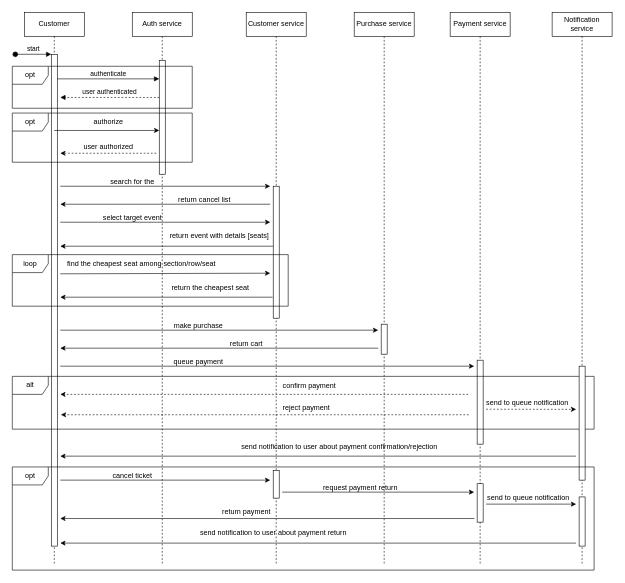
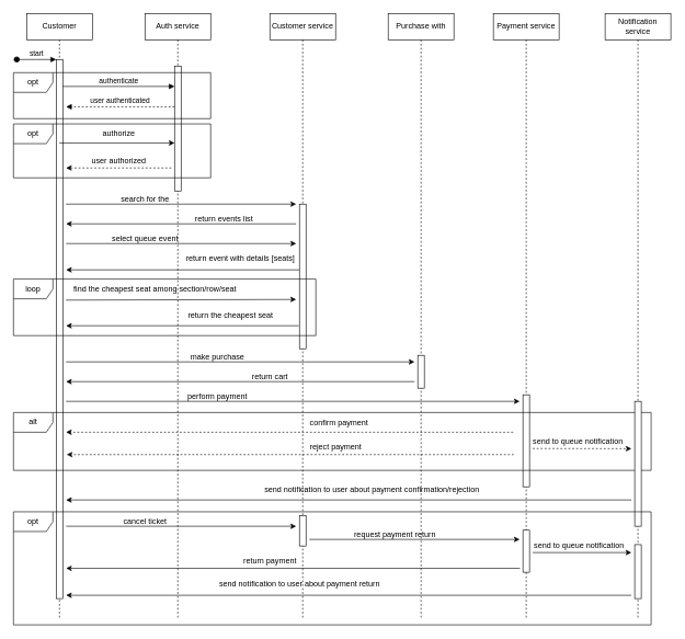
  <mxCell id="0" />
  <mxCell id="1" parent="0" />
  <mxCell id="2" value="Customer" style="shape=umlLifeline;perimeter=lifelinePerimeter;whiteSpace=wrap;html=1;container=0;dropTarget=0;collapsible=0;recursiveResize=0;outlineConnect=0;portConstraint=eastwest;newEdgeStyle={&quot;edgeStyle&quot;:&quot;elbowEdgeStyle&quot;,&quot;elbow&quot;:&quot;vertical&quot;,&quot;curved&quot;:0,&quot;rounded&quot;:0};" parent="1" vertex="1"><mxGeometry x="40" y="20" width="100" height="920" as="geometry" /></mxCell>
  <mxCell id="3" value="" style="html=1;points=[];perimeter=orthogonalPerimeter;outlineConnect=0;targetShapes=umlLifeline;portConstraint=eastwest;newEdgeStyle={&quot;edgeStyle&quot;:&quot;elbowEdgeStyle&quot;,&quot;elbow&quot;:&quot;vertical&quot;,&quot;curved&quot;:0,&quot;rounded&quot;:0};" parent="2" vertex="1"><mxGeometry x="45" y="70" width="10" height="820" as="geometry" /></mxCell>
  <mxCell id="4" value="start" style="html=1;verticalAlign=bottom;startArrow=oval;endArrow=block;startSize=8;edgeStyle=elbowEdgeStyle;elbow=vertical;curved=0;rounded=0;" parent="2" target="3" edge="1"><mxGeometry relative="1" as="geometry"><mxPoint x="-15" y="70" as="sourcePoint" /></mxGeometry></mxCell>
  <mxCell id="5" value="Auth service" style="shape=umlLifeline;perimeter=lifelinePerimeter;whiteSpace=wrap;html=1;container=0;dropTarget=0;collapsible=0;recursiveResize=0;outlineConnect=0;portConstraint=eastwest;newEdgeStyle={&quot;edgeStyle&quot;:&quot;elbowEdgeStyle&quot;,&quot;elbow&quot;:&quot;vertical&quot;,&quot;curved&quot;:0,&quot;rounded&quot;:0};" parent="1" vertex="1"><mxGeometry x="220" y="20" width="100" height="920" as="geometry" /></mxCell>
  <mxCell id="6" value="" style="html=1;points=[];perimeter=orthogonalPerimeter;outlineConnect=0;targetShapes=umlLifeline;portConstraint=eastwest;newEdgeStyle={&quot;edgeStyle&quot;:&quot;elbowEdgeStyle&quot;,&quot;elbow&quot;:&quot;vertical&quot;,&quot;curved&quot;:0,&quot;rounded&quot;:0};" parent="5" vertex="1"><mxGeometry x="45" y="80" width="10" height="190" as="geometry" /></mxCell>
  <mxCell id="7" value="authenticate" style="html=1;verticalAlign=bottom;endArrow=block;edgeStyle=elbowEdgeStyle;elbow=horizontal;curved=0;rounded=0;" parent="1" edge="1"><mxGeometry relative="1" as="geometry"><mxPoint x="95" y="131" as="sourcePoint" /><Array as="points"><mxPoint x="180" y="131" /></Array><mxPoint x="265" y="131" as="targetPoint" /></mxGeometry></mxCell>
  <mxCell id="8" value="user authenticated" style="html=1;verticalAlign=bottom;endArrow=block;edgeStyle=elbowEdgeStyle;elbow=vertical;curved=0;rounded=0;dashed=1;" parent="1" edge="1"><mxGeometry x="0.003" relative="1" as="geometry"><mxPoint x="265" y="162" as="sourcePoint" /><Array as="points"><mxPoint x="190" y="162" /></Array><mxPoint x="100" y="162" as="targetPoint" /><mxPoint as="offset" /></mxGeometry></mxCell>
  <mxCell id="9" value="Customer service" style="shape=umlLifeline;perimeter=lifelinePerimeter;whiteSpace=wrap;html=1;container=0;dropTarget=0;collapsible=0;recursiveResize=0;outlineConnect=0;portConstraint=eastwest;newEdgeStyle={&quot;edgeStyle&quot;:&quot;elbowEdgeStyle&quot;,&quot;elbow&quot;:&quot;vertical&quot;,&quot;curved&quot;:0,&quot;rounded&quot;:0};" parent="1" vertex="1"><mxGeometry x="410" y="20" width="100" height="920" as="geometry" /></mxCell>
  <mxCell id="10" value="" style="html=1;points=[];perimeter=orthogonalPerimeter;outlineConnect=0;targetShapes=umlLifeline;portConstraint=eastwest;newEdgeStyle={&quot;edgeStyle&quot;:&quot;elbowEdgeStyle&quot;,&quot;elbow&quot;:&quot;vertical&quot;,&quot;curved&quot;:0,&quot;rounded&quot;:0};" parent="9" vertex="1"><mxGeometry x="45" y="290" width="10" height="220" as="geometry" /></mxCell>
  <mxCell id="11" value="" style="html=1;points=[];perimeter=orthogonalPerimeter;outlineConnect=0;targetShapes=umlLifeline;portConstraint=eastwest;newEdgeStyle={&quot;edgeStyle&quot;:&quot;elbowEdgeStyle&quot;,&quot;elbow&quot;:&quot;vertical&quot;,&quot;curved&quot;:0,&quot;rounded&quot;:0};" parent="9" vertex="1"><mxGeometry x="45" y="764" width="10" height="46" as="geometry" /></mxCell>
  <mxCell id="12" value="opt" style="shape=umlFrame;whiteSpace=wrap;html=1;pointerEvents=0;" parent="1" vertex="1"><mxGeometry x="20" y="110" width="300" height="70" as="geometry" /></mxCell>
  <mxCell id="13" value="" style="endArrow=classic;html=1;rounded=0;" parent="1" edge="1"><mxGeometry width="50" height="50" relative="1" as="geometry"><mxPoint x="89.81" y="217" as="sourcePoint" /><mxPoint x="265" y="217" as="targetPoint" /></mxGeometry></mxCell>
  <mxCell id="14" value="authorize" style="text;html=1;align=center;verticalAlign=middle;resizable=0;points=[];autosize=1;strokeColor=none;fillColor=none;" parent="1" vertex="1"><mxGeometry x="145" y="188" width="70" height="30" as="geometry" /></mxCell>
  <mxCell id="15" value="" style="endArrow=classic;html=1;rounded=0;dashed=1;" parent="1" edge="1"><mxGeometry width="50" height="50" relative="1" as="geometry"><mxPoint x="260" y="255" as="sourcePoint" /><mxPoint x="100" y="255" as="targetPoint" /></mxGeometry></mxCell>
  <mxCell id="16" value="user authorized" style="text;html=1;align=center;verticalAlign=middle;resizable=0;points=[];autosize=1;strokeColor=none;fillColor=none;" parent="1" vertex="1"><mxGeometry x="125" y="229" width="110" height="30" as="geometry" /></mxCell>
  <mxCell id="17" value="opt" style="shape=umlFrame;whiteSpace=wrap;html=1;pointerEvents=0;" parent="1" vertex="1"><mxGeometry x="20" y="188" width="300" height="82" as="geometry" /></mxCell>
  <mxCell id="18" value="" style="endArrow=classic;html=1;rounded=0;" parent="1" edge="1"><mxGeometry width="50" height="50" relative="1" as="geometry"><mxPoint x="100" y="310" as="sourcePoint" /><mxPoint x="450" y="310" as="targetPoint" /></mxGeometry></mxCell>
  <mxCell id="19" value="search for the" style="text;html=1;align=center;verticalAlign=middle;resizable=0;points=[];autosize=1;strokeColor=none;fillColor=none;" parent="1" vertex="1"><mxGeometry x="160" y="288" width="120" height="30" as="geometry" /></mxCell>
  <mxCell id="20" value="" style="endArrow=classic;html=1;rounded=0;" parent="1" edge="1"><mxGeometry width="50" height="50" relative="1" as="geometry"><mxPoint x="450" y="340" as="sourcePoint" /><mxPoint x="100" y="340" as="targetPoint" /></mxGeometry></mxCell>
- <mxCell id="21" value="return cancel list" style="text;html=1;align=center;verticalAlign=middle;resizable=0;points=[];autosize=1;strokeColor=none;fillColor=none;" parent="1" vertex="1"><mxGeometry x="285" y="318" width="110" height="30" as="geometry" /></mxCell>
+ <mxCell id="21" value="return events list" style="text;html=1;align=center;verticalAlign=middle;resizable=0;points=[];autosize=1;strokeColor=none;fillColor=none;" parent="1" vertex="1"><mxGeometry x="285" y="318" width="110" height="30" as="geometry" /></mxCell>
  <mxCell id="22" value="" style="endArrow=classic;html=1;rounded=0;" parent="1" edge="1"><mxGeometry width="50" height="50" relative="1" as="geometry"><mxPoint x="100" y="370" as="sourcePoint" /><mxPoint x="450.09" y="370" as="targetPoint" /></mxGeometry></mxCell>
- <mxCell id="23" value="select target event" style="text;html=1;align=center;verticalAlign=middle;resizable=0;points=[];autosize=1;strokeColor=none;fillColor=none;" parent="1" vertex="1"><mxGeometry x="160" y="348" width="120" height="30" as="geometry" /></mxCell>
+ <mxCell id="23" value="select queue event" style="text;html=1;align=center;verticalAlign=middle;resizable=0;points=[];autosize=1;strokeColor=none;fillColor=none;" parent="1" vertex="1"><mxGeometry x="160" y="348" width="120" height="30" as="geometry" /></mxCell>
  <mxCell id="24" value="" style="endArrow=classic;html=1;rounded=0;" parent="1" edge="1"><mxGeometry width="50" height="50" relative="1" as="geometry"><mxPoint x="454.84" y="410" as="sourcePoint" /><mxPoint x="100" y="410" as="targetPoint" /></mxGeometry></mxCell>
  <mxCell id="25" value="return event with details [seats]" style="text;html=1;align=center;verticalAlign=middle;resizable=0;points=[];autosize=1;strokeColor=none;fillColor=none;" parent="1" vertex="1"><mxGeometry x="270" y="378" width="190" height="30" as="geometry" /></mxCell>
  <mxCell id="26" value="" style="endArrow=classic;html=1;rounded=0;" parent="1" edge="1"><mxGeometry width="50" height="50" relative="1" as="geometry"><mxPoint x="100" y="456" as="sourcePoint" /><mxPoint x="450" y="455" as="targetPoint" /></mxGeometry></mxCell>
  <mxCell id="27" value="find the cheapest seat among section/row/seat" style="text;html=1;align=center;verticalAlign=middle;resizable=0;points=[];autosize=1;strokeColor=none;fillColor=none;" parent="1" vertex="1"><mxGeometry x="100" y="424" width="270" height="30" as="geometry" /></mxCell>
  <mxCell id="28" value="" style="endArrow=classic;html=1;rounded=0;" parent="1" edge="1"><mxGeometry width="50" height="50" relative="1" as="geometry"><mxPoint x="454" y="495" as="sourcePoint" /><mxPoint x="100" y="495" as="targetPoint" /></mxGeometry></mxCell>
  <mxCell id="29" value="return the cheapest seat" style="text;html=1;align=center;verticalAlign=middle;resizable=0;points=[];autosize=1;strokeColor=none;fillColor=none;" parent="1" vertex="1"><mxGeometry x="275" y="464" width="150" height="30" as="geometry" /></mxCell>
  <mxCell id="30" value="loop" style="shape=umlFrame;whiteSpace=wrap;html=1;pointerEvents=0;" parent="1" vertex="1"><mxGeometry x="20" y="424" width="460" height="86" as="geometry" /></mxCell>
- <mxCell id="31" value="Purchase service" style="shape=umlLifeline;perimeter=lifelinePerimeter;whiteSpace=wrap;html=1;container=0;dropTarget=0;collapsible=0;recursiveResize=0;outlineConnect=0;portConstraint=eastwest;newEdgeStyle={&quot;edgeStyle&quot;:&quot;elbowEdgeStyle&quot;,&quot;elbow&quot;:&quot;vertical&quot;,&quot;curved&quot;:0,&quot;rounded&quot;:0};" parent="1" vertex="1"><mxGeometry x="590" y="20" width="100" height="920" as="geometry" /></mxCell>
+ <mxCell id="31" value="Purchase with" style="shape=umlLifeline;perimeter=lifelinePerimeter;whiteSpace=wrap;html=1;container=0;dropTarget=0;collapsible=0;recursiveResize=0;outlineConnect=0;portConstraint=eastwest;newEdgeStyle={&quot;edgeStyle&quot;:&quot;elbowEdgeStyle&quot;,&quot;elbow&quot;:&quot;vertical&quot;,&quot;curved&quot;:0,&quot;rounded&quot;:0};" parent="1" vertex="1"><mxGeometry x="590" y="20" width="100" height="920" as="geometry" /></mxCell>
  <mxCell id="32" value="" style="html=1;points=[];perimeter=orthogonalPerimeter;outlineConnect=0;targetShapes=umlLifeline;portConstraint=eastwest;newEdgeStyle={&quot;edgeStyle&quot;:&quot;elbowEdgeStyle&quot;,&quot;elbow&quot;:&quot;vertical&quot;,&quot;curved&quot;:0,&quot;rounded&quot;:0};" parent="31" vertex="1"><mxGeometry x="45" y="520" width="10" height="50" as="geometry" /></mxCell>
  <mxCell id="33" value="" style="endArrow=classic;html=1;rounded=0;" parent="1" edge="1"><mxGeometry width="50" height="50" relative="1" as="geometry"><mxPoint x="100" y="550" as="sourcePoint" /><mxPoint x="630" y="550" as="targetPoint" /></mxGeometry></mxCell>
  <mxCell id="34" value="make purchase" style="text;html=1;align=center;verticalAlign=middle;resizable=0;points=[];autosize=1;strokeColor=none;fillColor=none;" parent="1" vertex="1"><mxGeometry x="275" y="528" width="110" height="30" as="geometry" /></mxCell>
  <mxCell id="35" value="" style="endArrow=classic;html=1;rounded=0;" parent="1" edge="1"><mxGeometry width="50" height="50" relative="1" as="geometry"><mxPoint x="630" y="580" as="sourcePoint" /><mxPoint x="100" y="580" as="targetPoint" /></mxGeometry></mxCell>
  <mxCell id="36" value="return cart" style="text;html=1;align=center;verticalAlign=middle;resizable=0;points=[];autosize=1;strokeColor=none;fillColor=none;" parent="1" vertex="1"><mxGeometry x="370" y="558" width="80" height="30" as="geometry" /></mxCell>
  <mxCell id="37" value="Payment service" style="shape=umlLifeline;perimeter=lifelinePerimeter;whiteSpace=wrap;html=1;container=0;dropTarget=0;collapsible=0;recursiveResize=0;outlineConnect=0;portConstraint=eastwest;newEdgeStyle={&quot;edgeStyle&quot;:&quot;elbowEdgeStyle&quot;,&quot;elbow&quot;:&quot;vertical&quot;,&quot;curved&quot;:0,&quot;rounded&quot;:0};" parent="1" vertex="1"><mxGeometry x="750" y="20" width="100" height="920" as="geometry" /></mxCell>
  <mxCell id="38" value="" style="html=1;points=[];perimeter=orthogonalPerimeter;outlineConnect=0;targetShapes=umlLifeline;portConstraint=eastwest;newEdgeStyle={&quot;edgeStyle&quot;:&quot;elbowEdgeStyle&quot;,&quot;elbow&quot;:&quot;vertical&quot;,&quot;curved&quot;:0,&quot;rounded&quot;:0};" parent="37" vertex="1"><mxGeometry x="45" y="580" width="10" height="140" as="geometry" /></mxCell>
  <mxCell id="39" value="" style="html=1;points=[];perimeter=orthogonalPerimeter;outlineConnect=0;targetShapes=umlLifeline;portConstraint=eastwest;newEdgeStyle={&quot;edgeStyle&quot;:&quot;elbowEdgeStyle&quot;,&quot;elbow&quot;:&quot;vertical&quot;,&quot;curved&quot;:0,&quot;rounded&quot;:0};" parent="37" vertex="1"><mxGeometry x="45" y="786" width="10" height="64" as="geometry" /></mxCell>
  <mxCell id="40" value="" style="endArrow=classic;html=1;rounded=0;" parent="1" edge="1"><mxGeometry width="50" height="50" relative="1" as="geometry"><mxPoint x="100" y="610" as="sourcePoint" /><mxPoint x="790" y="610" as="targetPoint" /></mxGeometry></mxCell>
- <mxCell id="41" value="queue payment" style="text;html=1;align=center;verticalAlign=middle;resizable=0;points=[];autosize=1;strokeColor=none;fillColor=none;" parent="1" vertex="1"><mxGeometry x="275" y="588" width="110" height="30" as="geometry" /></mxCell>
+ <mxCell id="41" value="perform payment" style="text;html=1;align=center;verticalAlign=middle;resizable=0;points=[];autosize=1;strokeColor=none;fillColor=none;" parent="1" vertex="1"><mxGeometry x="275" y="588" width="110" height="30" as="geometry" /></mxCell>
  <mxCell id="42" value="" style="endArrow=classic;html=1;rounded=0;dashed=1;" parent="1" edge="1"><mxGeometry width="50" height="50" relative="1" as="geometry"><mxPoint x="780" y="657" as="sourcePoint" /><mxPoint x="100" y="657" as="targetPoint" /></mxGeometry></mxCell>
  <mxCell id="43" value="confirm payment" style="text;html=1;align=center;verticalAlign=middle;resizable=0;points=[];autosize=1;strokeColor=none;fillColor=none;" parent="1" vertex="1"><mxGeometry x="460" y="628" width="110" height="30" as="geometry" /></mxCell>
  <mxCell id="44" value="" style="endArrow=classic;html=1;rounded=0;dashed=1;" parent="1" edge="1"><mxGeometry width="50" height="50" relative="1" as="geometry"><mxPoint x="781" y="691" as="sourcePoint" /><mxPoint x="101" y="691" as="targetPoint" /></mxGeometry></mxCell>
  <mxCell id="45" value="reject payment" style="text;html=1;align=center;verticalAlign=middle;resizable=0;points=[];autosize=1;strokeColor=none;fillColor=none;" parent="1" vertex="1"><mxGeometry x="460" y="664" width="100" height="30" as="geometry" /></mxCell>
  <mxCell id="46" value="alt" style="shape=umlFrame;whiteSpace=wrap;html=1;pointerEvents=0;" parent="1" vertex="1"><mxGeometry x="20" y="627" width="970" height="88" as="geometry" /></mxCell>
  <mxCell id="47" value="Notification service" style="shape=umlLifeline;perimeter=lifelinePerimeter;whiteSpace=wrap;html=1;container=0;dropTarget=0;collapsible=0;recursiveResize=0;outlineConnect=0;portConstraint=eastwest;newEdgeStyle={&quot;edgeStyle&quot;:&quot;elbowEdgeStyle&quot;,&quot;elbow&quot;:&quot;vertical&quot;,&quot;curved&quot;:0,&quot;rounded&quot;:0};" parent="1" vertex="1"><mxGeometry x="920" y="20" width="100" height="920" as="geometry" /></mxCell>
  <mxCell id="48" value="" style="html=1;points=[];perimeter=orthogonalPerimeter;outlineConnect=0;targetShapes=umlLifeline;portConstraint=eastwest;newEdgeStyle={&quot;edgeStyle&quot;:&quot;elbowEdgeStyle&quot;,&quot;elbow&quot;:&quot;vertical&quot;,&quot;curved&quot;:0,&quot;rounded&quot;:0};" parent="47" vertex="1"><mxGeometry x="45" y="590" width="10" height="190" as="geometry" /></mxCell>
  <mxCell id="49" value="" style="html=1;points=[];perimeter=orthogonalPerimeter;outlineConnect=0;targetShapes=umlLifeline;portConstraint=eastwest;newEdgeStyle={&quot;edgeStyle&quot;:&quot;elbowEdgeStyle&quot;,&quot;elbow&quot;:&quot;vertical&quot;,&quot;curved&quot;:0,&quot;rounded&quot;:0};" parent="47" vertex="1"><mxGeometry x="45" y="808" width="10" height="82" as="geometry" /></mxCell>
  <mxCell id="50" value="" style="endArrow=classic;html=1;rounded=0;dashed=1;" parent="1" edge="1"><mxGeometry width="50" height="50" relative="1" as="geometry"><mxPoint x="810" y="681.76" as="sourcePoint" /><mxPoint x="960" y="682" as="targetPoint" /></mxGeometry></mxCell>
  <mxCell id="51" value="send to queue notification&amp;nbsp;" style="text;html=1;align=center;verticalAlign=middle;resizable=0;points=[];autosize=1;strokeColor=none;fillColor=none;" parent="1" vertex="1"><mxGeometry x="800" y="656" width="160" height="30" as="geometry" /></mxCell>
  <mxCell id="52" value="" style="endArrow=classic;html=1;rounded=0;" parent="1" edge="1"><mxGeometry width="50" height="50" relative="1" as="geometry"><mxPoint x="960" y="760" as="sourcePoint" /><mxPoint x="100" y="760" as="targetPoint" /></mxGeometry></mxCell>
  <mxCell id="53" value="send notification to user about payment confirmation/rejection" style="text;html=1;align=center;verticalAlign=middle;resizable=0;points=[];autosize=1;strokeColor=none;fillColor=none;" parent="1" vertex="1"><mxGeometry x="390" y="730" width="350" height="30" as="geometry" /></mxCell>
  <mxCell id="54" value="" style="endArrow=classic;html=1;rounded=0;" parent="1" edge="1"><mxGeometry width="50" height="50" relative="1" as="geometry"><mxPoint x="100" y="800" as="sourcePoint" /><mxPoint x="450" y="800" as="targetPoint" /></mxGeometry></mxCell>
  <mxCell id="55" value="cancel ticket" style="text;html=1;align=center;verticalAlign=middle;resizable=0;points=[];autosize=1;strokeColor=none;fillColor=none;" parent="1" vertex="1"><mxGeometry x="175" y="778" width="90" height="30" as="geometry" /></mxCell>
  <mxCell id="56" value="" style="endArrow=classic;html=1;rounded=0;" parent="1" edge="1"><mxGeometry width="50" height="50" relative="1" as="geometry"><mxPoint x="470" y="820" as="sourcePoint" /><mxPoint x="790" y="820" as="targetPoint" /></mxGeometry></mxCell>
  <mxCell id="57" value="request payment return" style="text;html=1;align=center;verticalAlign=middle;resizable=0;points=[];autosize=1;strokeColor=none;fillColor=none;" parent="1" vertex="1"><mxGeometry x="525" y="798" width="150" height="30" as="geometry" /></mxCell>
  <mxCell id="58" value="" style="endArrow=classic;html=1;rounded=0;" parent="1" edge="1"><mxGeometry width="50" height="50" relative="1" as="geometry"><mxPoint x="809.996" y="840" as="sourcePoint" /><mxPoint x="960" y="840" as="targetPoint" /></mxGeometry></mxCell>
  <mxCell id="59" value="send to queue notification" style="text;html=1;align=center;verticalAlign=middle;resizable=0;points=[];autosize=1;strokeColor=none;fillColor=none;" parent="1" vertex="1"><mxGeometry x="800" y="815" width="160" height="30" as="geometry" /></mxCell>
  <mxCell id="60" value="" style="endArrow=classic;html=1;rounded=0;" parent="1" edge="1"><mxGeometry width="50" height="50" relative="1" as="geometry"><mxPoint x="790.43" y="864" as="sourcePoint" /><mxPoint x="100" y="864" as="targetPoint" /></mxGeometry></mxCell>
  <mxCell id="61" value="return payment" style="text;html=1;align=center;verticalAlign=middle;resizable=0;points=[];autosize=1;strokeColor=none;fillColor=none;" parent="1" vertex="1"><mxGeometry x="360" y="838" width="100" height="30" as="geometry" /></mxCell>
  <mxCell id="62" value="" style="endArrow=classic;html=1;rounded=0;" parent="1" edge="1"><mxGeometry width="50" height="50" relative="1" as="geometry"><mxPoint x="960" y="905" as="sourcePoint" /><mxPoint x="100" y="905" as="targetPoint" /></mxGeometry></mxCell>
  <mxCell id="63" value="send notification to user about payment return" style="text;html=1;align=center;verticalAlign=middle;resizable=0;points=[];autosize=1;strokeColor=none;fillColor=none;" parent="1" vertex="1"><mxGeometry x="320" y="873" width="270" height="30" as="geometry" /></mxCell>
  <mxCell id="64" value="opt" style="shape=umlFrame;whiteSpace=wrap;html=1;pointerEvents=0;" vertex="1" parent="1"><mxGeometry x="20" y="778" width="970" height="172" as="geometry" /></mxCell>
